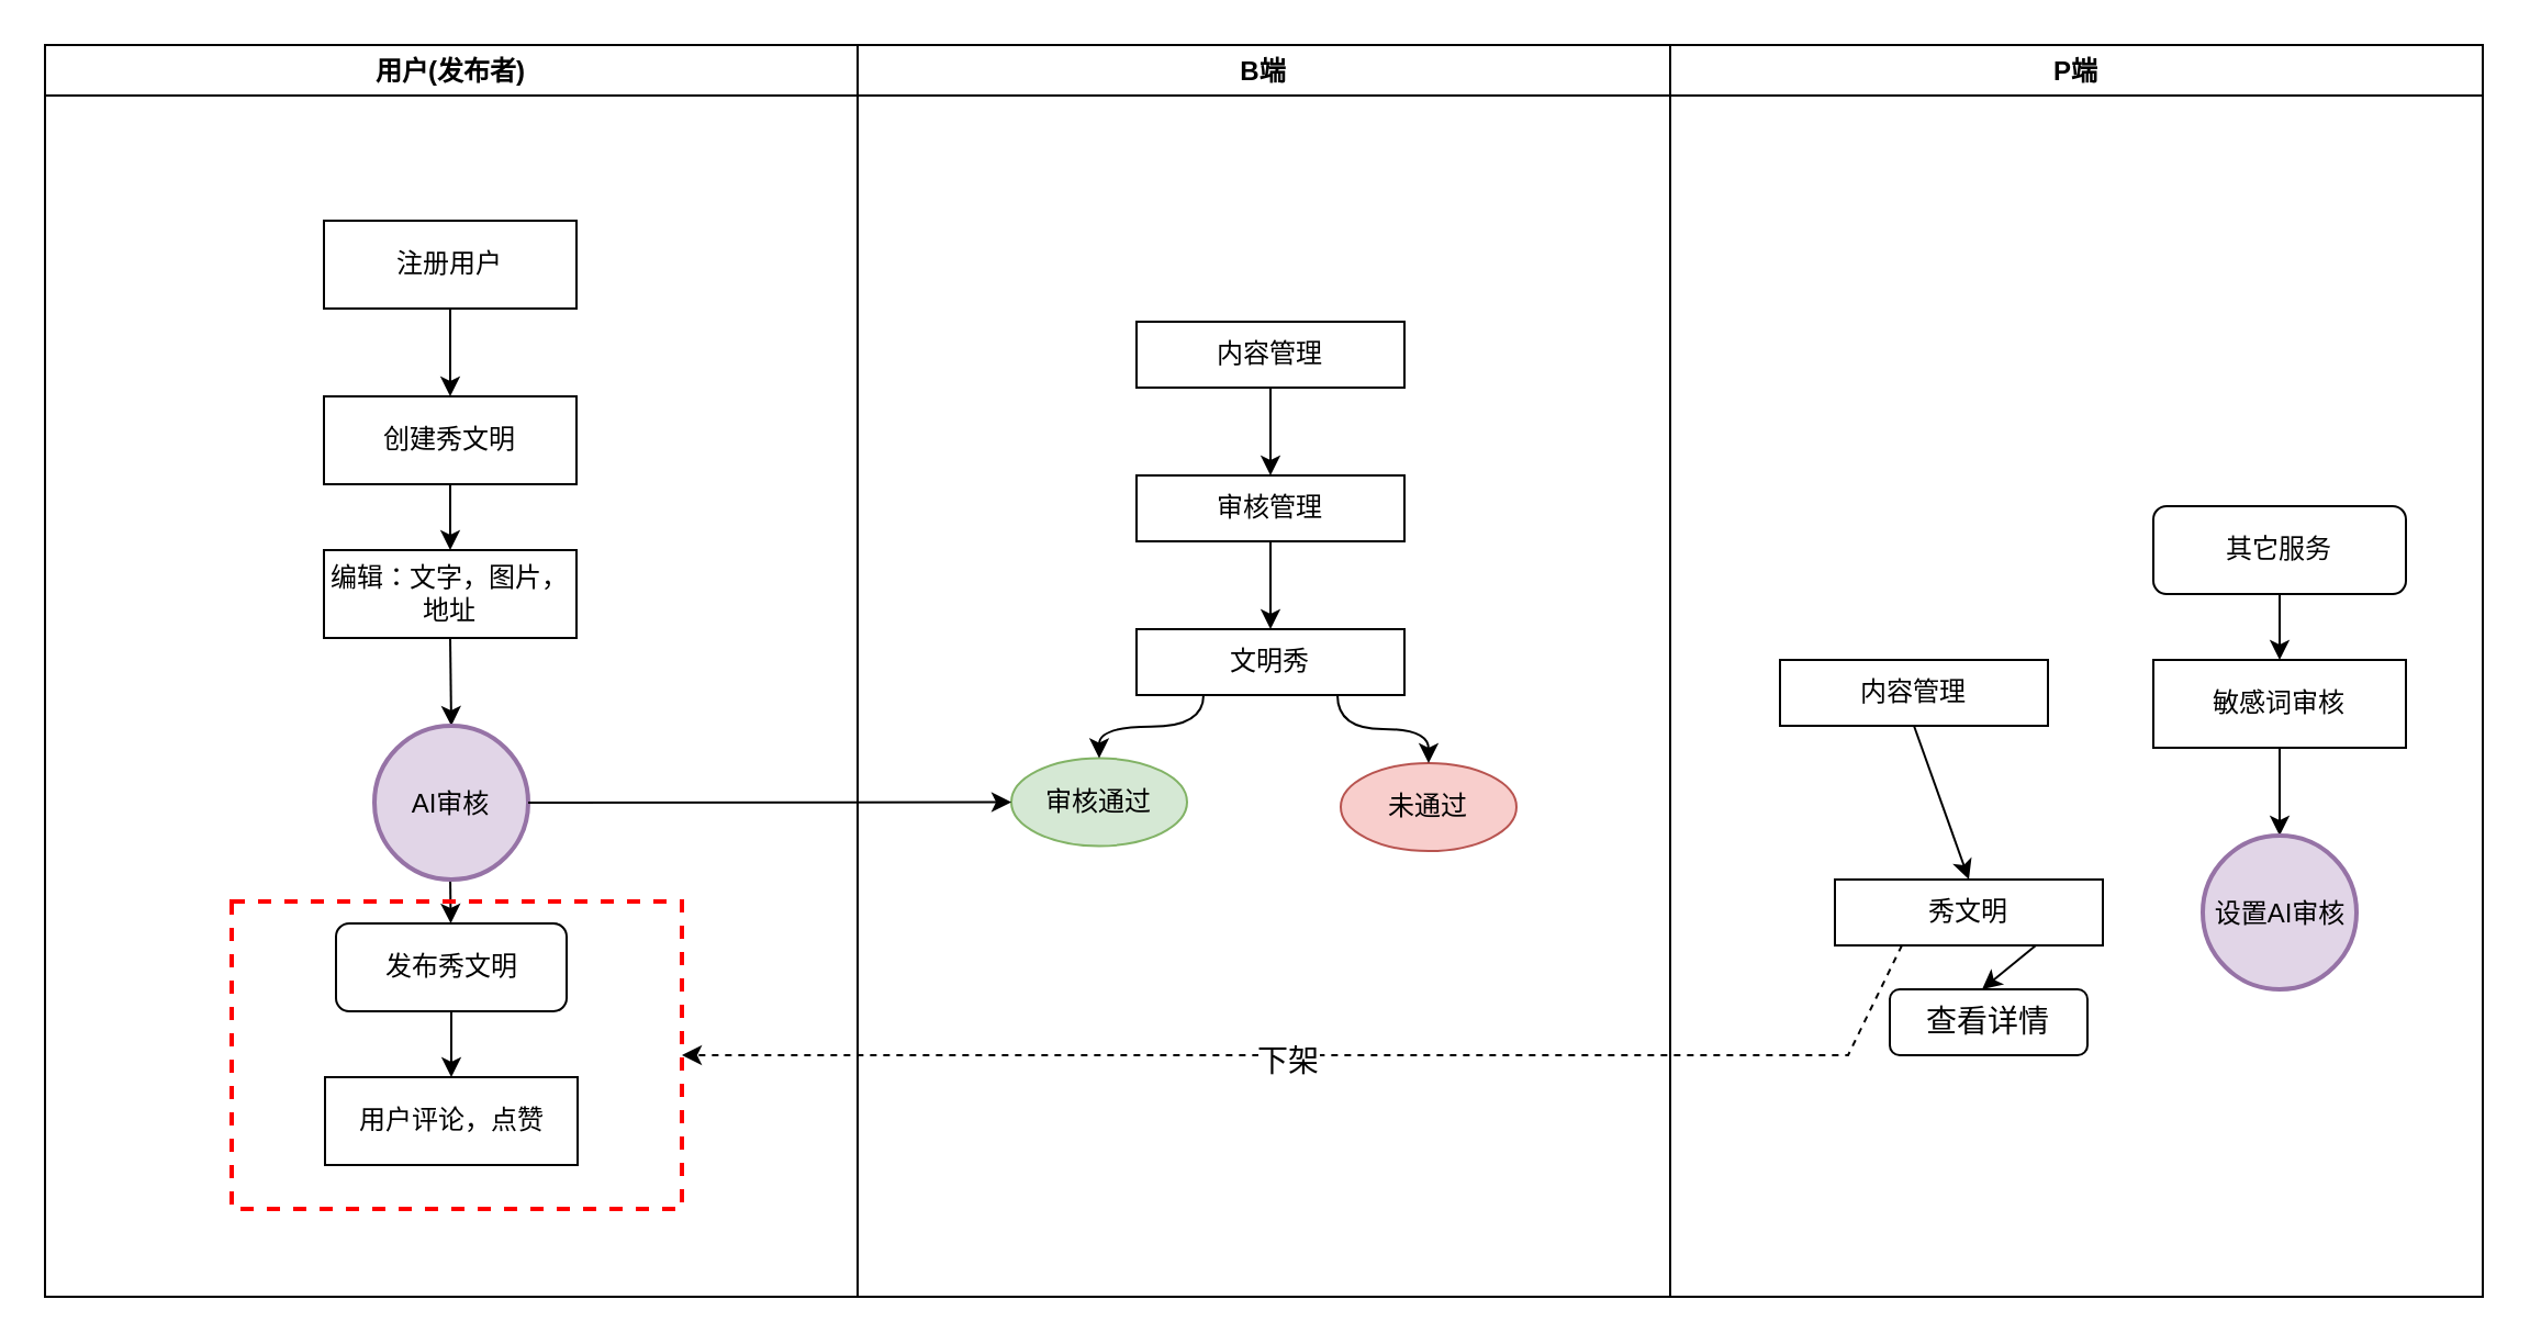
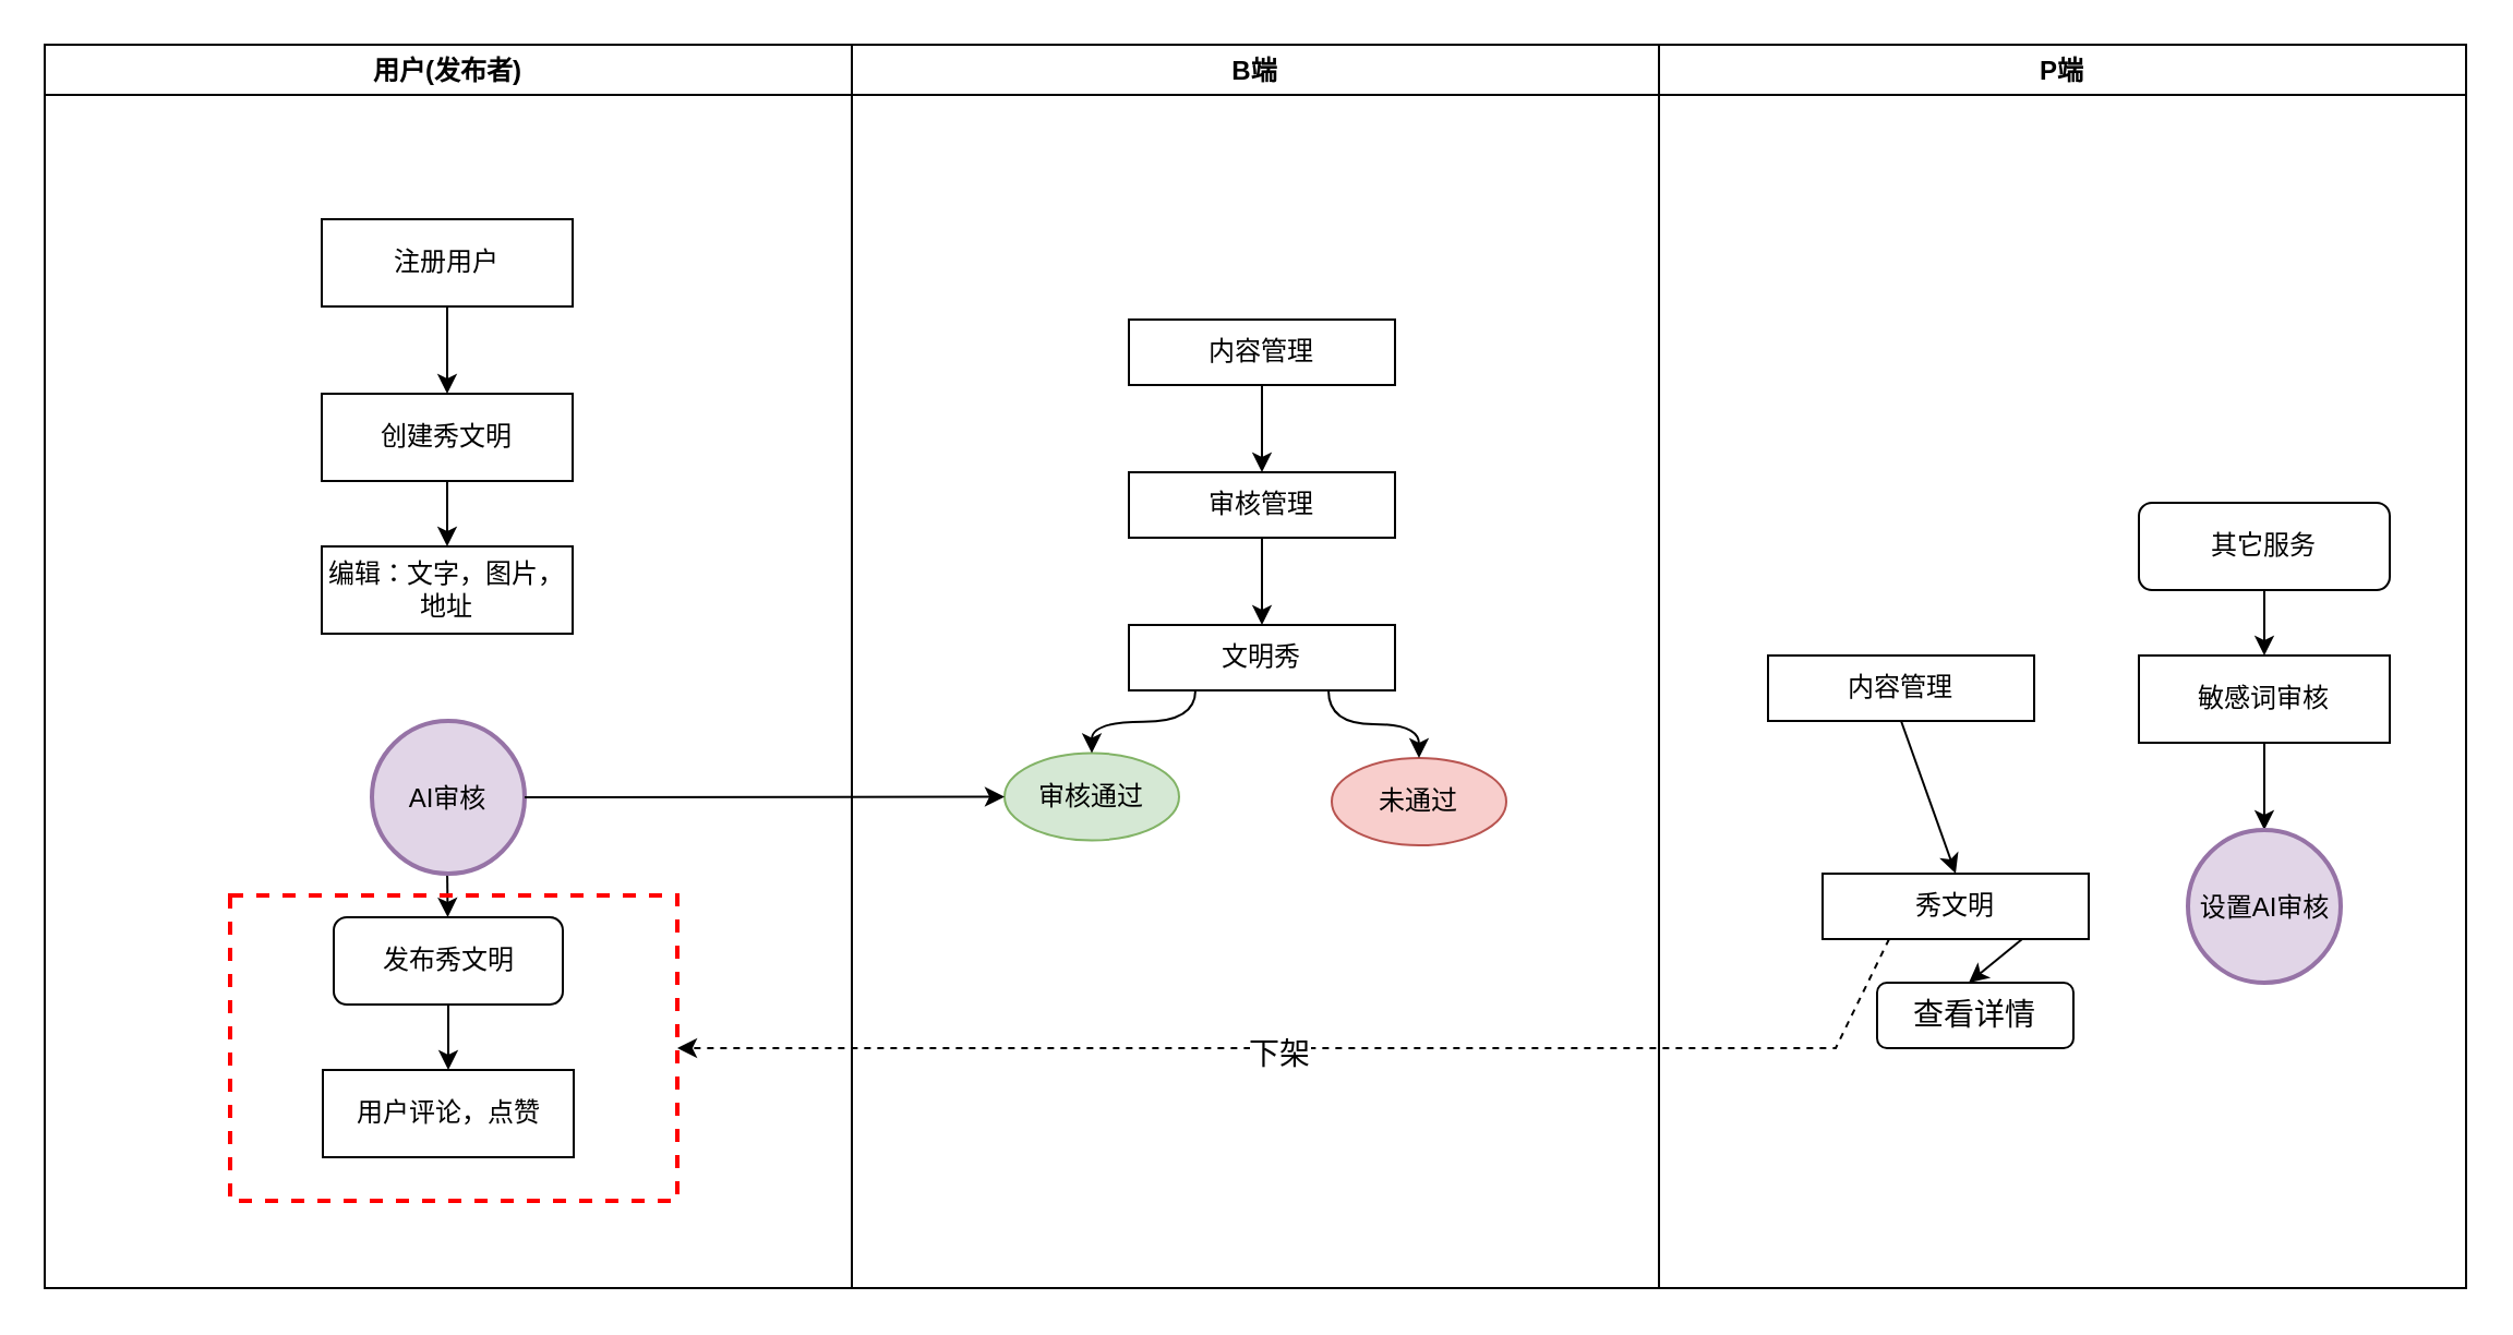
  <mxCell id="0" />
  <mxCell id="1" parent="0" />
  <mxCell id="2" value="用户(发布者)" style="swimlane;" vertex="1" parent="1"><mxGeometry x="20" y="20" width="370" height="570" as="geometry" /></mxCell>
  <mxCell id="3" value="注册用户" style="rounded=0;whiteSpace=wrap;html=1;" vertex="1" parent="2"><mxGeometry x="127" y="80" width="115" height="40" as="geometry" /></mxCell>
  <mxCell id="4" value="创建秀文明" style="rounded=0;whiteSpace=wrap;html=1;" vertex="1" parent="2"><mxGeometry x="127" y="160" width="115" height="40" as="geometry" /></mxCell>
  <mxCell id="5" value="" style="endArrow=classic;html=1;rounded=0;exitX=0.5;exitY=1;exitDx=0;exitDy=0;" edge="1" parent="2" source="3" target="4"><mxGeometry width="50" height="50" relative="1" as="geometry"><mxPoint x="402" y="250" as="sourcePoint" /><mxPoint x="452" y="200" as="targetPoint" /></mxGeometry></mxCell>
  <mxCell id="6" value="编辑：文字，图片，地址" style="rounded=0;whiteSpace=wrap;html=1;" vertex="1" parent="2"><mxGeometry x="127" y="230" width="115" height="40" as="geometry" /></mxCell>
  <mxCell id="7" value="" style="endArrow=classic;html=1;rounded=0;exitX=0.5;exitY=1;exitDx=0;exitDy=0;" edge="1" parent="2" source="4" target="6"><mxGeometry width="50" height="50" relative="1" as="geometry"><mxPoint x="402" y="240" as="sourcePoint" /><mxPoint x="452" y="190" as="targetPoint" /></mxGeometry></mxCell>
- <mxCell id="8" value="" style="endArrow=classic;html=1;rounded=0;exitX=0.5;exitY=1;exitDx=0;exitDy=0;entryX=0.5;entryY=0;entryDx=0;entryDy=0;" edge="1" parent="2" source="6" target="14"><mxGeometry width="50" height="50" relative="1" as="geometry"><mxPoint x="402" y="240" as="sourcePoint" /><mxPoint x="185" y="300" as="targetPoint" /></mxGeometry></mxCell>
  <mxCell id="9" value="发布秀文明" style="rounded=1;whiteSpace=wrap;html=1;" vertex="1" parent="2"><mxGeometry x="132.5" y="400" width="105" height="40" as="geometry" /></mxCell>
  <mxCell id="10" value="用户评论，点赞" style="rounded=0;whiteSpace=wrap;html=1;" vertex="1" parent="2"><mxGeometry x="127.5" y="470" width="115" height="40" as="geometry" /></mxCell>
  <mxCell id="11" value="" style="endArrow=classic;html=1;rounded=0;exitX=0.5;exitY=1;exitDx=0;exitDy=0;entryX=0.5;entryY=0;entryDx=0;entryDy=0;" edge="1" parent="2" source="9" target="10"><mxGeometry width="50" height="50" relative="1" as="geometry"><mxPoint x="400" y="350" as="sourcePoint" /><mxPoint x="450" y="300" as="targetPoint" /></mxGeometry></mxCell>
  <mxCell id="12" value="" style="endArrow=classic;html=1;rounded=0;exitX=0.5;exitY=1;exitDx=0;exitDy=0;" edge="1" parent="2" target="9"><mxGeometry width="50" height="50" relative="1" as="geometry"><mxPoint x="184.5" y="377.5" as="sourcePoint" /><mxPoint x="450" y="300" as="targetPoint" /></mxGeometry></mxCell>
  <mxCell id="13" value="" style="whiteSpace=wrap;html=1;align=center;fillColor=none;strokeColor=#FF0000;strokeWidth=2;dashed=1;" vertex="1" parent="2"><mxGeometry x="85" y="390" width="205" height="140" as="geometry" /></mxCell>
  <mxCell id="14" value="&lt;span style=&quot;font-size: 12px&quot;&gt;AI审核&lt;/span&gt;" style="ellipse;whiteSpace=wrap;html=1;aspect=fixed;fontSize=14;strokeColor=#9673a6;strokeWidth=2;fillColor=#e1d5e7;" vertex="1" parent="2"><mxGeometry x="150" y="310" width="70" height="70" as="geometry" /></mxCell>
  <mxCell id="15" value="B端" style="swimlane;" vertex="1" parent="1"><mxGeometry x="390" y="20" width="370" height="570" as="geometry" /></mxCell>
  <mxCell id="16" value="文明秀" style="rounded=0;whiteSpace=wrap;html=1;" vertex="1" parent="15"><mxGeometry x="127" y="266" width="122" height="30" as="geometry" /></mxCell>
  <mxCell id="17" value="内容管理" style="rounded=0;whiteSpace=wrap;html=1;" vertex="1" parent="15"><mxGeometry x="127" y="126" width="122" height="30" as="geometry" /></mxCell>
  <mxCell id="18" value="审核管理" style="rounded=0;whiteSpace=wrap;html=1;" vertex="1" parent="15"><mxGeometry x="127" y="196" width="122" height="30" as="geometry" /></mxCell>
  <mxCell id="19" value="" style="endArrow=classic;html=1;rounded=0;exitX=0.5;exitY=1;exitDx=0;exitDy=0;" edge="1" parent="15" source="17" target="18"><mxGeometry width="50" height="50" relative="1" as="geometry"><mxPoint x="-300" y="216" as="sourcePoint" /><mxPoint x="-250" y="166" as="targetPoint" /></mxGeometry></mxCell>
  <mxCell id="20" value="" style="endArrow=classic;html=1;rounded=0;entryX=0.5;entryY=0;entryDx=0;entryDy=0;" edge="1" parent="15" target="16"><mxGeometry width="50" height="50" relative="1" as="geometry"><mxPoint x="188" y="226" as="sourcePoint" /><mxPoint x="-250" y="166" as="targetPoint" /></mxGeometry></mxCell>
  <mxCell id="21" value="审核通过" style="ellipse;whiteSpace=wrap;html=1;fillColor=#d5e8d4;strokeColor=#82b366;" vertex="1" parent="15"><mxGeometry x="70" y="324.75" width="80" height="40" as="geometry" /></mxCell>
  <mxCell id="22" value="未通过" style="ellipse;whiteSpace=wrap;html=1;fillColor=#f8cecc;strokeColor=#b85450;" vertex="1" parent="15"><mxGeometry x="220" y="327" width="80" height="40" as="geometry" /></mxCell>
  <mxCell id="23" value="" style="endArrow=classic;html=1;rounded=0;exitX=0.25;exitY=1;exitDx=0;exitDy=0;entryX=0.5;entryY=0;entryDx=0;entryDy=0;edgeStyle=orthogonalEdgeStyle;curved=1;" edge="1" parent="15" source="16" target="21"><mxGeometry width="50" height="50" relative="1" as="geometry"><mxPoint x="-300" y="216" as="sourcePoint" /><mxPoint x="-250" y="166" as="targetPoint" /></mxGeometry></mxCell>
  <mxCell id="24" value="" style="endArrow=classic;html=1;rounded=0;curved=1;exitX=0.75;exitY=1;exitDx=0;exitDy=0;entryX=0.5;entryY=0;entryDx=0;entryDy=0;edgeStyle=orthogonalEdgeStyle;" edge="1" parent="15" source="16" target="22"><mxGeometry width="50" height="50" relative="1" as="geometry"><mxPoint x="-300" y="216" as="sourcePoint" /><mxPoint x="-250" y="166" as="targetPoint" /></mxGeometry></mxCell>
  <mxCell id="25" value="P端" style="swimlane;" vertex="1" parent="1"><mxGeometry x="760" y="20" width="370" height="570" as="geometry" /></mxCell>
  <mxCell id="26" value="其它服务" style="whiteSpace=wrap;html=1;rounded=1;" vertex="1" parent="25"><mxGeometry x="220" y="210" width="115" height="40" as="geometry" /></mxCell>
  <mxCell id="27" value="敏感词审核" style="rounded=0;whiteSpace=wrap;html=1;" vertex="1" parent="25"><mxGeometry x="220" y="280" width="115" height="40" as="geometry" /></mxCell>
  <mxCell id="28" value="" style="endArrow=classic;html=1;rounded=0;exitX=0.5;exitY=1;exitDx=0;exitDy=0;entryX=0.5;entryY=0;entryDx=0;entryDy=0;" edge="1" parent="25" source="26" target="27"><mxGeometry width="50" height="50" relative="1" as="geometry"><mxPoint x="-340" y="340" as="sourcePoint" /><mxPoint x="-290" y="290" as="targetPoint" /></mxGeometry></mxCell>
  <mxCell id="29" value="" style="endArrow=classic;html=1;rounded=0;exitX=0.5;exitY=1;exitDx=0;exitDy=0;entryX=0.5;entryY=0;entryDx=0;entryDy=0;" edge="1" parent="25" source="27"><mxGeometry width="50" height="50" relative="1" as="geometry"><mxPoint x="-340" y="340" as="sourcePoint" /><mxPoint x="277.5" y="360" as="targetPoint" /></mxGeometry></mxCell>
  <mxCell id="30" value="内容管理" style="rounded=0;whiteSpace=wrap;html=1;" vertex="1" parent="25"><mxGeometry x="50" y="280" width="122" height="30" as="geometry" /></mxCell>
  <mxCell id="31" value="秀文明" style="rounded=0;whiteSpace=wrap;html=1;" vertex="1" parent="25"><mxGeometry x="75" y="380" width="122" height="30" as="geometry" /></mxCell>
  <mxCell id="32" value="" style="endArrow=classic;html=1;rounded=0;exitX=0.5;exitY=1;exitDx=0;exitDy=0;entryX=0.5;entryY=0;entryDx=0;entryDy=0;" edge="1" parent="25" source="30" target="31"><mxGeometry width="50" height="50" relative="1" as="geometry"><mxPoint x="-1376" y="150" as="sourcePoint" /><mxPoint x="-1326" y="100" as="targetPoint" /></mxGeometry></mxCell>
  <mxCell id="33" value="&lt;span style=&quot;font-size: 12px&quot;&gt;设置AI审核&lt;/span&gt;" style="ellipse;whiteSpace=wrap;html=1;aspect=fixed;fontSize=14;strokeColor=#9673a6;strokeWidth=2;fillColor=#e1d5e7;" vertex="1" parent="25"><mxGeometry x="242.5" y="360" width="70" height="70" as="geometry" /></mxCell>
  <mxCell id="34" value="查看详情" style="rounded=1;whiteSpace=wrap;html=1;fontSize=14;strokeColor=#000000;strokeWidth=1;fillColor=default;" vertex="1" parent="25"><mxGeometry x="100" y="430" width="90" height="30" as="geometry" /></mxCell>
  <mxCell id="35" value="" style="endArrow=classic;html=1;rounded=0;entryX=0;entryY=0.5;entryDx=0;entryDy=0;exitX=1;exitY=0.5;exitDx=0;exitDy=0;" edge="1" parent="1" source="14" target="21"><mxGeometry width="50" height="50" relative="1" as="geometry"><mxPoint x="260" y="370" as="sourcePoint" /><mxPoint x="450" y="359" as="targetPoint" /></mxGeometry></mxCell>
  <mxCell id="36" value="" style="endArrow=classic;html=1;rounded=0;exitX=0.25;exitY=1;exitDx=0;exitDy=0;entryX=1;entryY=0.5;entryDx=0;entryDy=0;dashed=1;" edge="1" parent="1" source="31" target="13"><mxGeometry width="50" height="50" relative="1" as="geometry"><mxPoint x="420" y="370" as="sourcePoint" /><mxPoint x="340" y="470" as="targetPoint" /><Array as="points"><mxPoint x="841" y="480" /></Array></mxGeometry></mxCell>
  <mxCell id="37" value="&lt;font style=&quot;font-size: 14px&quot;&gt;下架&lt;/font&gt;" style="edgeLabel;html=1;align=center;verticalAlign=middle;resizable=0;points=[];" vertex="1" connectable="0" parent="36"><mxGeometry x="0.06" y="2" relative="1" as="geometry"><mxPoint as="offset" /></mxGeometry></mxCell>
  <mxCell id="38" value="" style="endArrow=classic;html=1;rounded=0;fontSize=14;exitX=0.75;exitY=1;exitDx=0;exitDy=0;" edge="1" parent="1" source="31"><mxGeometry width="50" height="50" relative="1" as="geometry"><mxPoint x="420" y="360" as="sourcePoint" /><mxPoint x="902" y="450" as="targetPoint" /></mxGeometry></mxCell>
